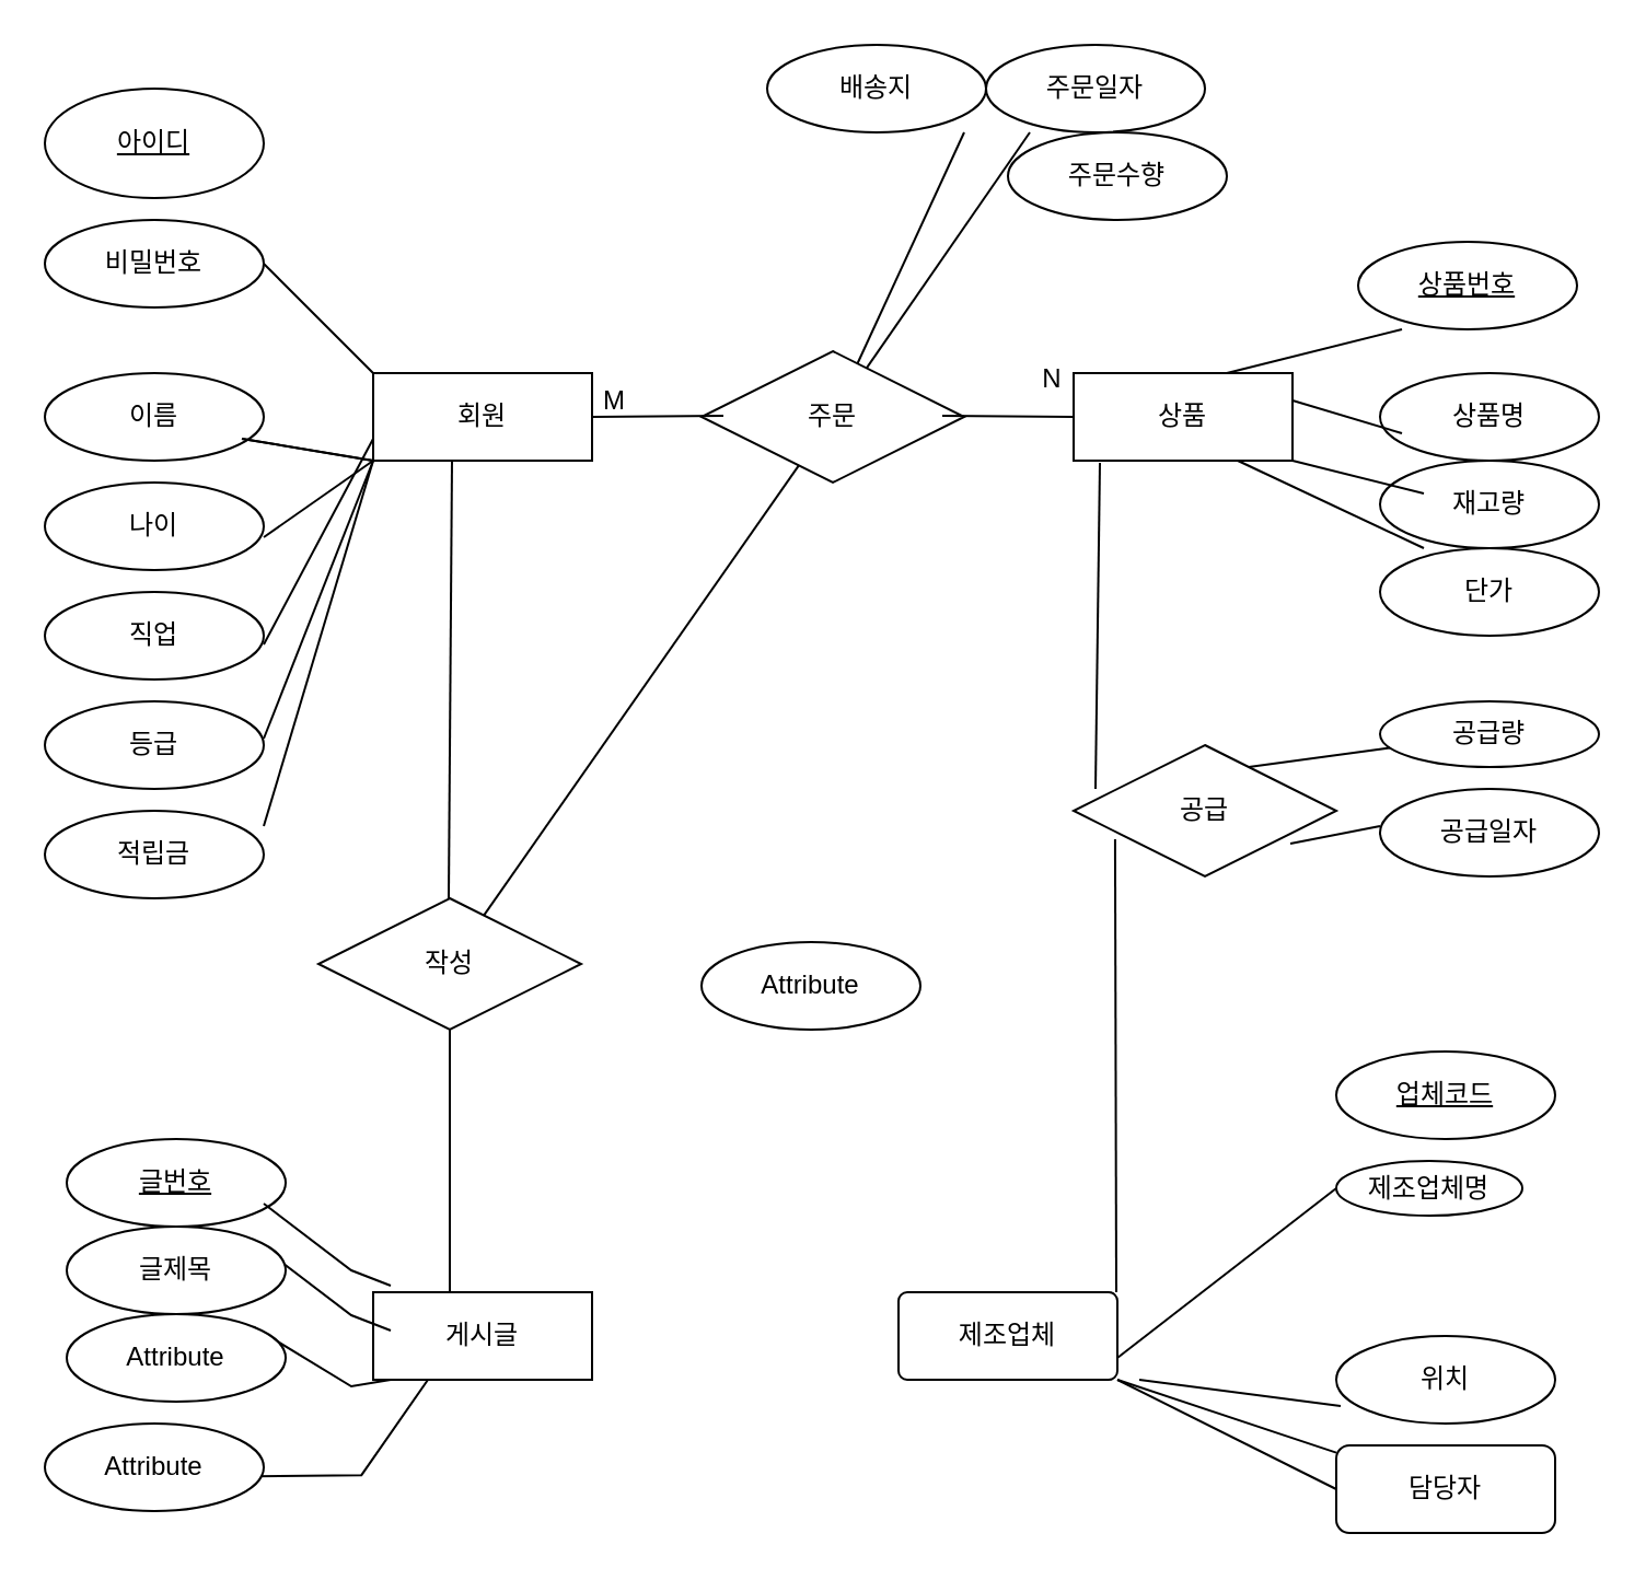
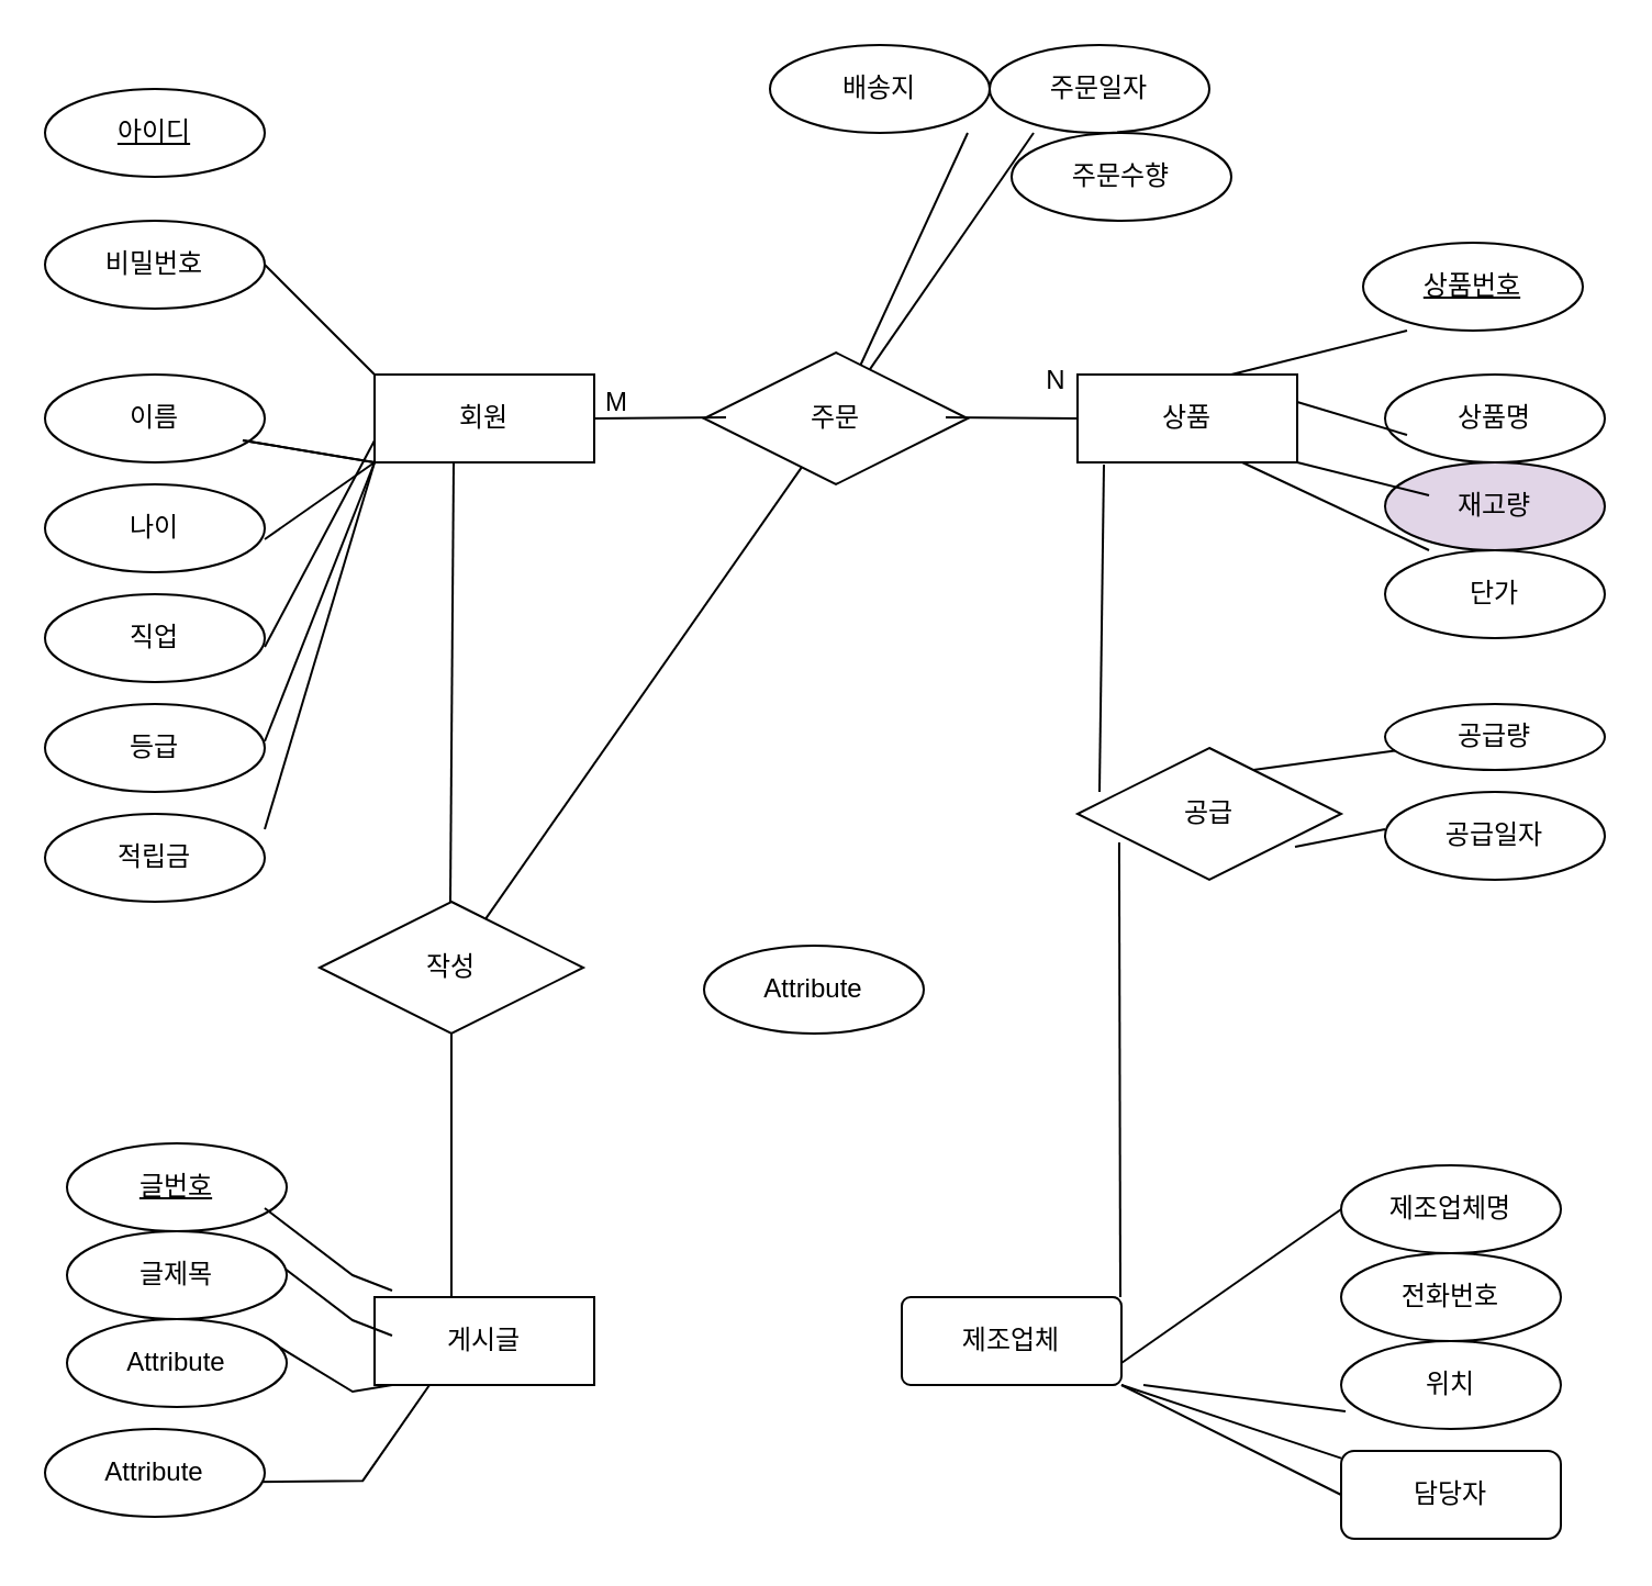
  <mxCell id="0" />
  <mxCell id="1" parent="0" />
  <mxCell id="2" value="회원" style="whiteSpace=wrap;html=1;align=center;" vertex="1" parent="1"><mxGeometry x="170" y="170" width="100" height="40" as="geometry" /></mxCell>
  <mxCell id="3" value="상품" style="whiteSpace=wrap;html=1;align=center;" vertex="1" parent="1"><mxGeometry x="490" y="170" width="100" height="40" as="geometry" /></mxCell>
- <mxCell id="4" value="아이디" style="ellipse;whiteSpace=wrap;html=1;align=center;fontStyle=4;" vertex="1" parent="1"><mxGeometry x="20" y="40" width="100" height="50" as="geometry" /></mxCell>
+ <mxCell id="4" value="아이디" style="ellipse;whiteSpace=wrap;html=1;align=center;fontStyle=4;" vertex="1" parent="1"><mxGeometry x="20" y="40" width="100" height="40" as="geometry" /></mxCell>
  <mxCell id="5" value="비밀번호" style="ellipse;whiteSpace=wrap;html=1;align=center;" vertex="1" parent="1"><mxGeometry x="20" y="100" width="100" height="40" as="geometry" /></mxCell>
  <mxCell id="6" value="이름" style="ellipse;whiteSpace=wrap;html=1;align=center;" vertex="1" parent="1"><mxGeometry x="20" y="170" width="100" height="40" as="geometry" /></mxCell>
  <mxCell id="7" value="나이" style="ellipse;whiteSpace=wrap;html=1;align=center;" vertex="1" parent="1"><mxGeometry x="20" y="220" width="100" height="40" as="geometry" /></mxCell>
  <mxCell id="8" value="직업" style="ellipse;whiteSpace=wrap;html=1;align=center;" vertex="1" parent="1"><mxGeometry x="20" y="270" width="100" height="40" as="geometry" /></mxCell>
  <mxCell id="9" value="등급" style="ellipse;whiteSpace=wrap;html=1;align=center;" vertex="1" parent="1"><mxGeometry x="20" y="320" width="100" height="40" as="geometry" /></mxCell>
  <mxCell id="10" value="적립금" style="ellipse;whiteSpace=wrap;html=1;align=center;" vertex="1" parent="1"><mxGeometry x="20" y="370" width="100" height="40" as="geometry" /></mxCell>
  <mxCell id="11" value="상품번호" style="ellipse;whiteSpace=wrap;html=1;align=center;fontStyle=4;" vertex="1" parent="1"><mxGeometry x="620" y="110" width="100" height="40" as="geometry" /></mxCell>
  <mxCell id="12" value="상품명" style="ellipse;whiteSpace=wrap;html=1;align=center;" vertex="1" parent="1"><mxGeometry x="630" y="170" width="100" height="40" as="geometry" /></mxCell>
- <mxCell id="13" value="재고량" style="ellipse;whiteSpace=wrap;html=1;align=center;" vertex="1" parent="1"><mxGeometry x="630" y="210" width="100" height="40" as="geometry" /></mxCell>
+ <mxCell id="13" value="재고량" style="ellipse;whiteSpace=wrap;html=1;align=center;fillColor=#e1d5e7;" vertex="1" parent="1"><mxGeometry x="630" y="210" width="100" height="40" as="geometry" /></mxCell>
  <mxCell id="14" value="단가" style="ellipse;whiteSpace=wrap;html=1;align=center;" vertex="1" parent="1"><mxGeometry x="630" y="250" width="100" height="40" as="geometry" /></mxCell>
  <mxCell id="15" value="" style="endArrow=none;html=1;rounded=0;" edge="1" parent="1"><mxGeometry relative="1" as="geometry"><mxPoint x="560" y="170" as="sourcePoint" /><mxPoint x="640" y="150" as="targetPoint" /></mxGeometry></mxCell>
  <mxCell id="16" value="" style="endArrow=none;html=1;rounded=0;exitX=1;exitY=1;exitDx=0;exitDy=0;" edge="1" parent="1" source="3"><mxGeometry relative="1" as="geometry"><mxPoint x="590" y="245" as="sourcePoint" /><mxPoint x="650" y="225" as="targetPoint" /></mxGeometry></mxCell>
  <mxCell id="17" value="" style="endArrow=none;html=1;rounded=0;" edge="1" parent="1"><mxGeometry relative="1" as="geometry"><mxPoint x="590" y="182.5" as="sourcePoint" /><mxPoint x="640" y="197.5" as="targetPoint" /></mxGeometry></mxCell>
  <mxCell id="18" value="" style="endArrow=none;html=1;rounded=0;exitX=0.75;exitY=1;exitDx=0;exitDy=0;" edge="1" parent="1" source="3"><mxGeometry relative="1" as="geometry"><mxPoint x="590" y="231" as="sourcePoint" /><mxPoint x="650" y="250" as="targetPoint" /></mxGeometry></mxCell>
  <mxCell id="19" value="" style="endArrow=none;html=1;rounded=0;" edge="1" parent="1"><mxGeometry relative="1" as="geometry"><mxPoint x="120" y="120" as="sourcePoint" /><mxPoint x="170" y="170" as="targetPoint" /></mxGeometry></mxCell>
  <mxCell id="20" value="" style="endArrow=none;html=1;rounded=0;" edge="1" parent="1"><mxGeometry relative="1" as="geometry"><mxPoint x="110" y="200" as="sourcePoint" /><mxPoint x="170" y="210" as="targetPoint" /></mxGeometry></mxCell>
  <mxCell id="21" value="" style="endArrow=none;html=1;rounded=0;" edge="1" parent="1"><mxGeometry relative="1" as="geometry"><mxPoint x="110" y="200" as="sourcePoint" /><mxPoint x="170" y="210" as="targetPoint" /></mxGeometry></mxCell>
  <mxCell id="22" value="" style="endArrow=none;html=1;rounded=0;" edge="1" parent="1"><mxGeometry relative="1" as="geometry"><mxPoint x="120" y="245" as="sourcePoint" /><mxPoint x="170" y="210" as="targetPoint" /></mxGeometry></mxCell>
  <mxCell id="23" value="" style="endArrow=none;html=1;rounded=0;entryX=0;entryY=0.75;entryDx=0;entryDy=0;" edge="1" parent="1" target="2"><mxGeometry relative="1" as="geometry"><mxPoint x="120" y="294" as="sourcePoint" /><mxPoint x="227" y="220" as="targetPoint" /></mxGeometry></mxCell>
  <mxCell id="24" value="" style="endArrow=none;html=1;rounded=0;" edge="1" parent="1"><mxGeometry relative="1" as="geometry"><mxPoint x="120" y="337" as="sourcePoint" /><mxPoint x="170" y="210" as="targetPoint" /></mxGeometry></mxCell>
  <mxCell id="25" value="" style="endArrow=none;html=1;rounded=0;" edge="1" parent="1"><mxGeometry relative="1" as="geometry"><mxPoint x="120" y="377" as="sourcePoint" /><mxPoint x="170" y="210" as="targetPoint" /></mxGeometry></mxCell>
  <mxCell id="26" value="게시글" style="whiteSpace=wrap;html=1;align=center;" vertex="1" parent="1"><mxGeometry x="170" y="590" width="100" height="40" as="geometry" /></mxCell>
  <mxCell id="27" value="글번호" style="ellipse;whiteSpace=wrap;html=1;align=center;fontStyle=4;" vertex="1" parent="1"><mxGeometry x="30" y="520" width="100" height="40" as="geometry" /></mxCell>
  <mxCell id="28" value="제조업체" style="rounded=1;arcSize=10;whiteSpace=wrap;html=1;align=center;" vertex="1" parent="1"><mxGeometry x="410" y="590" width="100" height="40" as="geometry" /></mxCell>
- <mxCell id="29" value="제조업체명" style="ellipse;whiteSpace=wrap;html=1;align=center;" vertex="1" parent="1"><mxGeometry x="610" y="530" width="85" height="25" as="geometry" /></mxCell>
+ <mxCell id="29" value="제조업체명" style="ellipse;whiteSpace=wrap;html=1;align=center;" vertex="1" parent="1"><mxGeometry x="610" y="530" width="100" height="40" as="geometry" /></mxCell>
+ <mxCell id="30" value="전화번호" style="ellipse;whiteSpace=wrap;html=1;align=center;" vertex="1" parent="1"><mxGeometry x="610" y="570" width="100" height="40" as="geometry" /></mxCell>
  <mxCell id="31" value="위치" style="ellipse;whiteSpace=wrap;html=1;align=center;" vertex="1" parent="1"><mxGeometry x="610" y="610" width="100" height="40" as="geometry" /></mxCell>
  <mxCell id="32" value="담당자" style="whiteSpace=wrap;html=1;align=center;rounded=1;" vertex="1" parent="1"><mxGeometry x="610" y="660" width="100" height="40" as="geometry" /></mxCell>
- <mxCell id="33" value="업체코드" style="ellipse;whiteSpace=wrap;html=1;align=center;fontStyle=4;" vertex="1" parent="1"><mxGeometry x="610" y="480" width="100" height="40" as="geometry" /></mxCell>
  <mxCell id="34" value="" style="endArrow=none;html=1;rounded=0;exitX=1;exitY=0;exitDx=0;exitDy=0;entryX=0;entryY=0.5;entryDx=0;entryDy=0;" edge="1" parent="1" target="29"><mxGeometry relative="1" as="geometry"><mxPoint x="510" y="620" as="sourcePoint" /><mxPoint x="590" y="550" as="targetPoint" /></mxGeometry></mxCell>
  <mxCell id="35" value="" style="endArrow=none;html=1;rounded=0;exitX=1;exitY=1;exitDx=0;exitDy=0;" edge="1" parent="1" source="28" target="32"><mxGeometry relative="1" as="geometry"><mxPoint x="510" y="655" as="sourcePoint" /><mxPoint x="590" y="585" as="targetPoint" /></mxGeometry></mxCell>
  <mxCell id="36" value="" style="endArrow=none;html=1;rounded=0;entryX=0.02;entryY=0.8;entryDx=0;entryDy=0;entryPerimeter=0;" edge="1" parent="1" target="31"><mxGeometry relative="1" as="geometry"><mxPoint x="520" y="630" as="sourcePoint" /><mxPoint x="600" y="640" as="targetPoint" /></mxGeometry></mxCell>
  <mxCell id="37" value="" style="endArrow=none;html=1;rounded=0;entryX=0;entryY=0.5;entryDx=0;entryDy=0;" edge="1" parent="1" target="32"><mxGeometry relative="1" as="geometry"><mxPoint x="510" y="630" as="sourcePoint" /><mxPoint x="590" y="669.5" as="targetPoint" /></mxGeometry></mxCell>
  <mxCell id="38" value="" style="endArrow=none;html=1;rounded=0;entryX=0.08;entryY=-0.075;entryDx=0;entryDy=0;entryPerimeter=0;" edge="1" parent="1" target="26"><mxGeometry relative="1" as="geometry"><mxPoint x="120" y="549.5" as="sourcePoint" /><mxPoint x="170" y="580" as="targetPoint" /><Array as="points"><mxPoint x="160" y="580" /></Array></mxGeometry></mxCell>
  <mxCell id="39" value="" style="endArrow=none;html=1;rounded=0;entryX=0.08;entryY=-0.075;entryDx=0;entryDy=0;entryPerimeter=0;" edge="1" parent="1"><mxGeometry relative="1" as="geometry"><mxPoint x="120" y="570" as="sourcePoint" /><mxPoint x="178" y="607.5" as="targetPoint" /><Array as="points"><mxPoint x="160" y="600.5" /></Array></mxGeometry></mxCell>
  <mxCell id="40" value="" style="endArrow=none;html=1;rounded=0;entryX=0.08;entryY=1;entryDx=0;entryDy=0;entryPerimeter=0;exitX=1;exitY=0;exitDx=0;exitDy=0;" edge="1" parent="1" target="26"><mxGeometry relative="1" as="geometry"><mxPoint x="115.355" y="605.858" as="sourcePoint" /><mxPoint x="178" y="640" as="targetPoint" /><Array as="points"><mxPoint x="160" y="633" /></Array></mxGeometry></mxCell>
  <mxCell id="41" value="" style="endArrow=none;html=1;rounded=0;exitX=1;exitY=1;exitDx=0;exitDy=0;entryX=0.25;entryY=1;entryDx=0;entryDy=0;" edge="1" parent="1" target="26"><mxGeometry relative="1" as="geometry"><mxPoint x="115.355" y="674.142" as="sourcePoint" /><mxPoint x="190" y="674" as="targetPoint" /><Array as="points"><mxPoint x="164.64" y="673.57" /></Array></mxGeometry></mxCell>
  <mxCell id="42" value="주문" style="shape=rhombus;perimeter=rhombusPerimeter;whiteSpace=wrap;html=1;align=center;" vertex="1" parent="1"><mxGeometry x="320" y="160" width="120" height="60" as="geometry" /></mxCell>
  <mxCell id="43" value="" style="endArrow=none;html=1;rounded=0;exitX=1;exitY=0.5;exitDx=0;exitDy=0;" edge="1" parent="1" source="2"><mxGeometry relative="1" as="geometry"><mxPoint x="280" y="190" as="sourcePoint" /><mxPoint x="330" y="189.5" as="targetPoint" /></mxGeometry></mxCell>
  <mxCell id="44" value="M" style="text;html=1;align=center;verticalAlign=middle;resizable=0;points=[];autosize=1;strokeColor=none;fillColor=none;" vertex="1" parent="1"><mxGeometry x="265" y="168" width="30" height="30" as="geometry" /></mxCell>
  <mxCell id="45" value="" style="endArrow=none;html=1;rounded=0;" edge="1" parent="1"><mxGeometry relative="1" as="geometry"><mxPoint x="430" y="189.5" as="sourcePoint" /><mxPoint x="490" y="190" as="targetPoint" /></mxGeometry></mxCell>
  <mxCell id="46" value="N" style="text;html=1;align=center;verticalAlign=middle;resizable=0;points=[];autosize=1;strokeColor=none;fillColor=none;" vertex="1" parent="1"><mxGeometry x="465" y="158" width="30" height="30" as="geometry" /></mxCell>
  <mxCell id="47" value="공급" style="shape=rhombus;perimeter=rhombusPerimeter;whiteSpace=wrap;html=1;align=center;" vertex="1" parent="1"><mxGeometry x="490" y="340" width="120" height="60" as="geometry" /></mxCell>
  <mxCell id="48" value="글제목" style="ellipse;whiteSpace=wrap;html=1;align=center;" vertex="1" parent="1"><mxGeometry x="30" y="560" width="100" height="40" as="geometry" /></mxCell>
  <mxCell id="49" value="Attribute" style="ellipse;whiteSpace=wrap;html=1;align=center;" vertex="1" parent="1"><mxGeometry x="30" y="600" width="100" height="40" as="geometry" /></mxCell>
  <mxCell id="50" value="Attribute" style="ellipse;whiteSpace=wrap;html=1;align=center;" vertex="1" parent="1"><mxGeometry x="20" y="650" width="100" height="40" as="geometry" /></mxCell>
  <mxCell id="51" value="Attribute" style="ellipse;whiteSpace=wrap;html=1;align=center;" vertex="1" parent="1"><mxGeometry x="320" y="430" width="100" height="40" as="geometry" /></mxCell>
  <mxCell id="52" value="공급량" style="ellipse;whiteSpace=wrap;html=1;align=center;" vertex="1" parent="1"><mxGeometry x="630" y="320" width="100" height="30" as="geometry" /></mxCell>
  <mxCell id="53" value="공급일자" style="ellipse;whiteSpace=wrap;html=1;align=center;" vertex="1" parent="1"><mxGeometry x="630" y="360" width="100" height="40" as="geometry" /></mxCell>
  <mxCell id="54" value="" style="endArrow=none;html=1;rounded=0;" edge="1" parent="1" target="52"><mxGeometry relative="1" as="geometry"><mxPoint x="570" y="350" as="sourcePoint" /><mxPoint x="650" y="350" as="targetPoint" /></mxGeometry></mxCell>
  <mxCell id="55" value="" style="endArrow=none;html=1;rounded=0;exitX=0.825;exitY=0.75;exitDx=0;exitDy=0;exitPerimeter=0;" edge="1" parent="1" source="47"><mxGeometry relative="1" as="geometry"><mxPoint x="580" y="383" as="sourcePoint" /><mxPoint x="630" y="377" as="targetPoint" /></mxGeometry></mxCell>
  <mxCell id="56" value="배송지" style="ellipse;whiteSpace=wrap;html=1;align=center;" vertex="1" parent="1"><mxGeometry x="350" y="20" width="100" height="40" as="geometry" /></mxCell>
  <mxCell id="57" value="주문일자" style="ellipse;whiteSpace=wrap;html=1;align=center;" vertex="1" parent="1"><mxGeometry x="450" y="20" width="100" height="40" as="geometry" /></mxCell>
  <mxCell id="58" value="주문수향" style="ellipse;whiteSpace=wrap;html=1;align=center;" vertex="1" parent="1"><mxGeometry x="460" y="60" width="100" height="40" as="geometry" /></mxCell>
  <mxCell id="59" value="" style="endArrow=none;html=1;rounded=0;" edge="1" parent="1" source="42" target="62"><mxGeometry relative="1" as="geometry"><mxPoint x="440" y="119.5" as="sourcePoint" /><mxPoint x="500" y="120" as="targetPoint" /></mxGeometry></mxCell>
  <mxCell id="60" value="" style="endArrow=none;html=1;rounded=0;entryX=0.67;entryY=1;entryDx=0;entryDy=0;entryPerimeter=0;" edge="1" parent="1" source="42"><mxGeometry relative="1" as="geometry"><mxPoint x="429" y="120" as="sourcePoint" /><mxPoint x="440" y="60" as="targetPoint" /></mxGeometry></mxCell>
  <mxCell id="61" value="" style="endArrow=none;html=1;rounded=0;" edge="1" parent="1" source="42"><mxGeometry relative="1" as="geometry"><mxPoint x="400" y="160" as="sourcePoint" /><mxPoint x="470" y="60" as="targetPoint" /></mxGeometry></mxCell>
  <mxCell id="62" value="작성" style="shape=rhombus;perimeter=rhombusPerimeter;whiteSpace=wrap;html=1;align=center;" vertex="1" parent="1"><mxGeometry x="145" y="410" width="120" height="60" as="geometry" /></mxCell>
  <mxCell id="63" value="" style="endArrow=none;html=1;rounded=0;entryX=0.36;entryY=1;entryDx=0;entryDy=0;entryPerimeter=0;" edge="1" parent="1" target="2"><mxGeometry relative="1" as="geometry"><mxPoint x="204.5" y="410" as="sourcePoint" /><mxPoint x="204.5" y="270" as="targetPoint" /></mxGeometry></mxCell>
  <mxCell id="64" value="" style="endArrow=none;html=1;rounded=0;entryX=0.5;entryY=1;entryDx=0;entryDy=0;" edge="1" parent="1" target="62"><mxGeometry relative="1" as="geometry"><mxPoint x="205" y="590" as="sourcePoint" /><mxPoint x="206" y="480" as="targetPoint" /></mxGeometry></mxCell>
  <mxCell id="65" value="" style="endArrow=none;html=1;rounded=0;entryX=0.158;entryY=0.717;entryDx=0;entryDy=0;entryPerimeter=0;" edge="1" parent="1" target="47"><mxGeometry relative="1" as="geometry"><mxPoint x="509.5" y="590" as="sourcePoint" /><mxPoint x="509.5" y="450" as="targetPoint" /></mxGeometry></mxCell>
  <mxCell id="66" value="" style="endArrow=none;html=1;rounded=0;entryX=0.12;entryY=1.025;entryDx=0;entryDy=0;entryPerimeter=0;" edge="1" parent="1" target="3"><mxGeometry relative="1" as="geometry"><mxPoint x="500" y="360" as="sourcePoint" /><mxPoint x="499.54" y="203" as="targetPoint" /></mxGeometry></mxCell>
